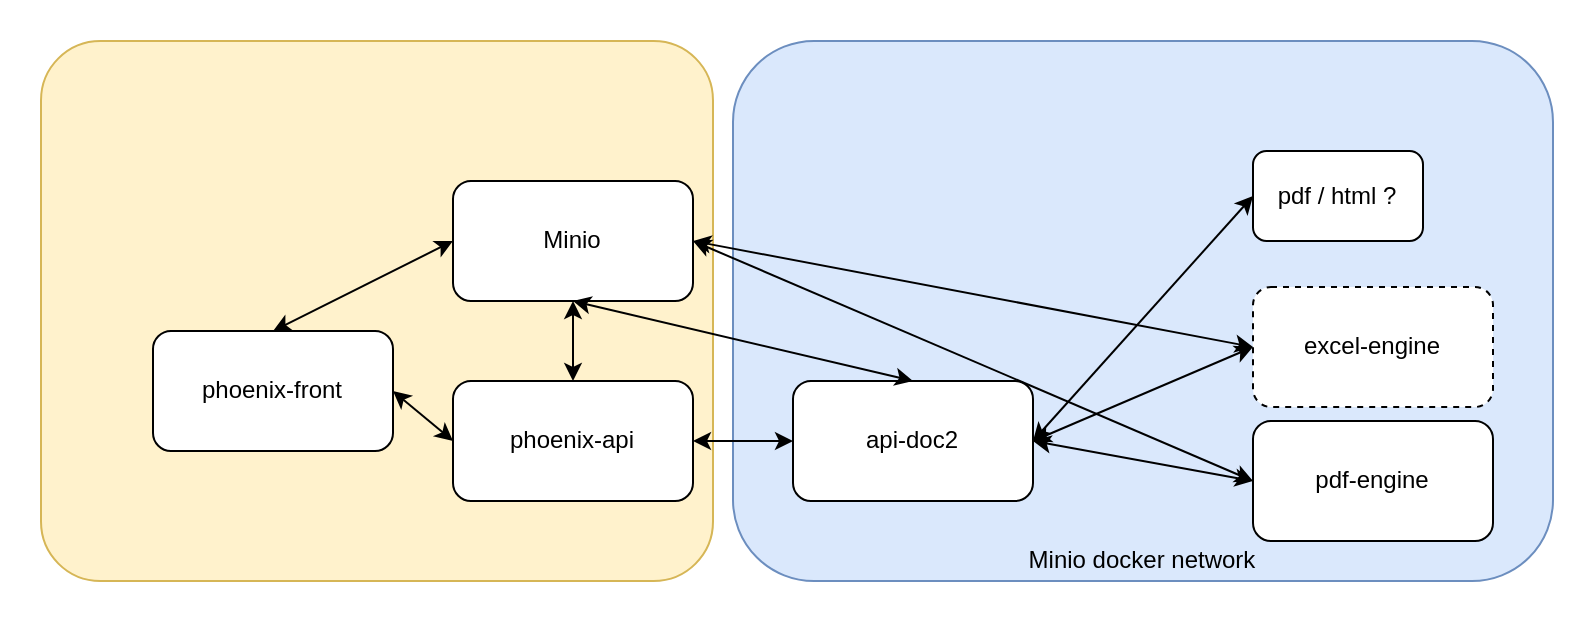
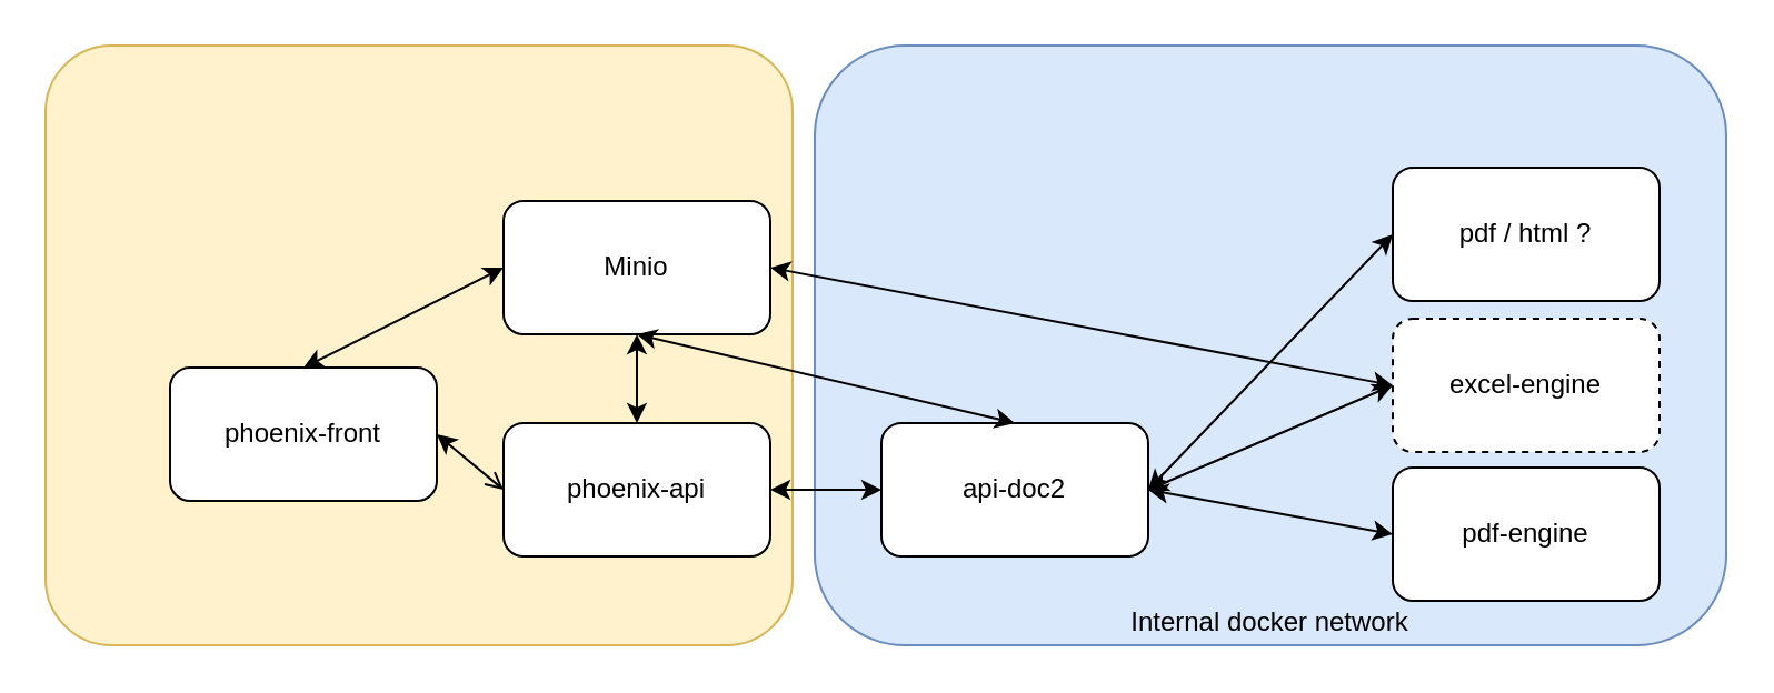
  <mxCell id="0" />
  <mxCell id="1" parent="0" />
  <mxCell id="2" value="" style="rounded=1;whiteSpace=wrap;html=1;fillColor=#fff2cc;strokeColor=#d6b656;arcSize=11;" vertex="1" parent="1"><mxGeometry x="20" y="20" width="336" height="270" as="geometry" /></mxCell>
  <mxCell id="3" value="" style="rounded=1;whiteSpace=wrap;html=1;fillColor=#dae8fc;strokeColor=#6c8ebf;" vertex="1" parent="1"><mxGeometry x="366" y="20" width="410" height="270" as="geometry" /></mxCell>
  <mxCell id="4" value="phoenix-api" style="rounded=1;whiteSpace=wrap;html=1;" vertex="1" parent="1"><mxGeometry x="226" y="190" width="120" height="60" as="geometry" /></mxCell>
  <mxCell id="5" value="Minio" style="rounded=1;whiteSpace=wrap;html=1;" vertex="1" parent="1"><mxGeometry x="226" y="90" width="120" height="60" as="geometry" /></mxCell>
  <mxCell id="6" value="api-doc2&lt;span style=&quot;color: rgba(0 , 0 , 0 , 0) ; font-family: monospace ; font-size: 0px ; white-space: nowrap&quot;&gt;%3CmxGraphModel%3E%3Croot%3E%3CmxCell%20id%3D%220%22%2F%3E%3CmxCell%20id%3D%221%22%20parent%3D%220%22%2F%3E%3CmxCell%20id%3D%222%22%20value%3D%22%22%20style%3D%22rounded%3D1%3BwhiteSpace%3Dwrap%3Bhtml%3D1%3B%22%20vertex%3D%221%22%20parent%3D%221%22%3E%3CmxGeometry%20x%3D%22320%22%20y%3D%22100%22%20width%3D%22120%22%20height%3D%2260%22%20as%3D%22geometry%22%2F%3E%3C%2FmxCell%3E%3C%2Froot%3E%3C%2FmxGraphModel%3E&lt;/span&gt;" style="rounded=1;whiteSpace=wrap;html=1;" vertex="1" parent="1"><mxGeometry x="396" y="190" width="120" height="60" as="geometry" /></mxCell>
  <mxCell id="7" value="pdf-engine" style="rounded=1;whiteSpace=wrap;html=1;" vertex="1" parent="1"><mxGeometry x="626" y="210" width="120" height="60" as="geometry" /></mxCell>
  <mxCell id="8" value="excel-engine" style="rounded=1;whiteSpace=wrap;html=1;dashed=1;" vertex="1" parent="1"><mxGeometry x="626" y="143" width="120" height="60" as="geometry" /></mxCell>
- <mxCell id="9" value="pdf / html ?" style="rounded=1;whiteSpace=wrap;html=1;" vertex="1" parent="1"><mxGeometry x="626" y="75" width="85" height="45" as="geometry" /></mxCell>
+ <mxCell id="9" value="pdf / html ?" style="rounded=1;whiteSpace=wrap;html=1;" vertex="1" parent="1"><mxGeometry x="626" y="75" width="120" height="60" as="geometry" /></mxCell>
  <mxCell id="10" value="" style="endArrow=classic;startArrow=classic;html=1;entryX=1;entryY=0.5;entryDx=0;entryDy=0;exitX=0;exitY=0.5;exitDx=0;exitDy=0;" edge="1" parent="1" source="6" target="4"><mxGeometry width="50" height="50" relative="1" as="geometry"><mxPoint x="396" y="230" as="sourcePoint" /><mxPoint x="446" y="180" as="targetPoint" /></mxGeometry></mxCell>
  <mxCell id="11" value="" style="endArrow=classic;startArrow=classic;html=1;entryX=1;entryY=0.5;entryDx=0;entryDy=0;exitX=0;exitY=0.5;exitDx=0;exitDy=0;" edge="1" parent="1" source="7" target="6"><mxGeometry width="50" height="50" relative="1" as="geometry"><mxPoint x="396" y="300" as="sourcePoint" /><mxPoint x="446" y="250" as="targetPoint" /></mxGeometry></mxCell>
  <mxCell id="12" value="" style="endArrow=classic;startArrow=classic;html=1;entryX=1;entryY=0.5;entryDx=0;entryDy=0;exitX=0;exitY=0.5;exitDx=0;exitDy=0;" edge="1" parent="1" source="8" target="6"><mxGeometry width="50" height="50" relative="1" as="geometry"><mxPoint x="276" y="320" as="sourcePoint" /><mxPoint x="236" y="250" as="targetPoint" /></mxGeometry></mxCell>
  <mxCell id="13" value="" style="endArrow=classic;startArrow=classic;html=1;exitX=0;exitY=0.5;exitDx=0;exitDy=0;entryX=1;entryY=0.5;entryDx=0;entryDy=0;" edge="1" parent="1" source="9" target="6"><mxGeometry width="50" height="50" relative="1" as="geometry"><mxPoint x="286" y="330" as="sourcePoint" /><mxPoint x="226" y="240" as="targetPoint" /><Array as="points" /></mxGeometry></mxCell>
  <mxCell id="14" value="phoenix-front" style="rounded=1;whiteSpace=wrap;html=1;" vertex="1" parent="1"><mxGeometry x="76" y="165" width="120" height="60" as="geometry" /></mxCell>
- <mxCell id="15" value="" style="endArrow=classic;startArrow=classic;html=1;exitX=1;exitY=0.5;exitDx=0;exitDy=0;entryX=0;entryY=0.5;entryDx=0;entryDy=0;" edge="1" parent="1" source="14" target="4"><mxGeometry width="50" height="50" relative="1" as="geometry"><mxPoint x="356" y="190" as="sourcePoint" /><mxPoint x="186" y="180" as="targetPoint" /></mxGeometry></mxCell>
+ <mxCell id="15" value="" style="endArrow=open;startArrow=classic;html=1;exitX=1;exitY=0.5;exitDx=0;exitDy=0;entryX=0;entryY=0.5;entryDx=0;entryDy=0;" edge="1" parent="1" source="14" target="4"><mxGeometry width="50" height="50" relative="1" as="geometry"><mxPoint x="356" y="190" as="sourcePoint" /><mxPoint x="186" y="180" as="targetPoint" /></mxGeometry></mxCell>
  <mxCell id="16" value="" style="endArrow=classic;startArrow=classic;html=1;exitX=0;exitY=0.5;exitDx=0;exitDy=0;entryX=0.5;entryY=0;entryDx=0;entryDy=0;" edge="1" parent="1" source="5" target="14"><mxGeometry width="50" height="50" relative="1" as="geometry"><mxPoint x="266" y="20" as="sourcePoint" /><mxPoint x="156" y="130" as="targetPoint" /></mxGeometry></mxCell>
  <mxCell id="17" value="" style="endArrow=classic;startArrow=classic;html=1;exitX=0.5;exitY=1;exitDx=0;exitDy=0;entryX=0.5;entryY=0;entryDx=0;entryDy=0;" edge="1" parent="1" source="5" target="4"><mxGeometry width="50" height="50" relative="1" as="geometry"><mxPoint x="646" y="90" as="sourcePoint" /><mxPoint x="536" y="200" as="targetPoint" /></mxGeometry></mxCell>
  <mxCell id="18" value="" style="endArrow=classic;startArrow=classic;html=1;exitX=0.5;exitY=1;exitDx=0;exitDy=0;entryX=0.5;entryY=0;entryDx=0;entryDy=0;" edge="1" parent="1" source="5" target="6"><mxGeometry width="50" height="50" relative="1" as="geometry"><mxPoint x="666" y="110" as="sourcePoint" /><mxPoint x="556" y="220" as="targetPoint" /></mxGeometry></mxCell>
  <mxCell id="19" value="" style="endArrow=classic;startArrow=classic;html=1;exitX=1;exitY=0.5;exitDx=0;exitDy=0;entryX=0;entryY=0.5;entryDx=0;entryDy=0;" edge="1" parent="1" source="5" target="8"><mxGeometry width="50" height="50" relative="1" as="geometry"><mxPoint x="356" y="80" as="sourcePoint" /><mxPoint x="636" y="80" as="targetPoint" /></mxGeometry></mxCell>
- <mxCell id="20" value="" style="endArrow=classic;startArrow=classic;html=1;exitX=1;exitY=0.5;exitDx=0;exitDy=0;entryX=0;entryY=0.5;entryDx=0;entryDy=0;" edge="1" parent="1" source="5" target="7"><mxGeometry width="50" height="50" relative="1" as="geometry"><mxPoint x="366" y="90" as="sourcePoint" /><mxPoint x="646" y="90" as="targetPoint" /></mxGeometry></mxCell>
- <mxCell id="21" value="Minio docker network" style="text;html=1;strokeColor=none;fillColor=none;align=center;verticalAlign=middle;whiteSpace=wrap;rounded=0;" vertex="1" parent="1"><mxGeometry x="471" y="270" width="200" height="20" as="geometry" /></mxCell>
+ <mxCell id="21" value="Internal docker network" style="text;html=1;strokeColor=none;fillColor=none;align=center;verticalAlign=middle;whiteSpace=wrap;rounded=0;" vertex="1" parent="1"><mxGeometry x="471" y="270" width="200" height="20" as="geometry" /></mxCell>
